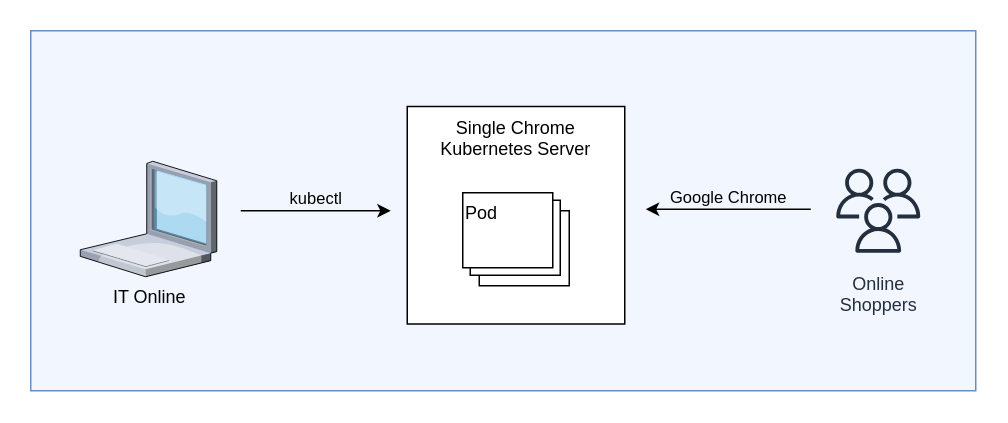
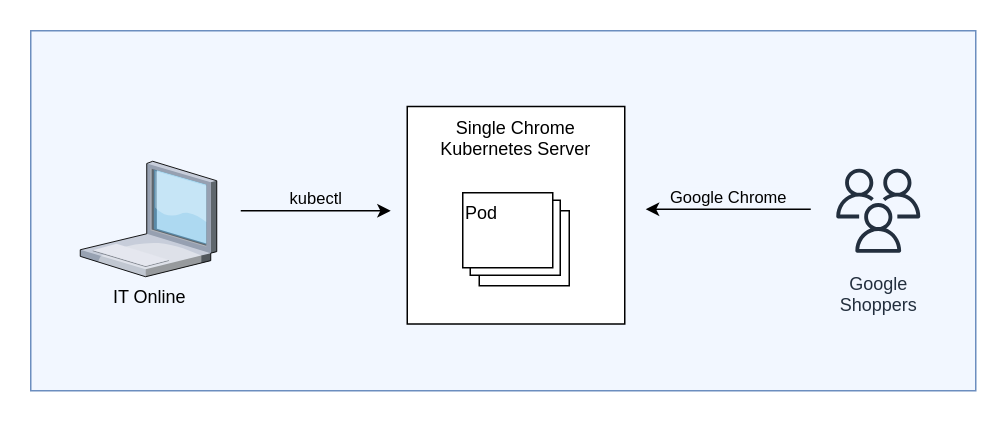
  <mxCell id="0" />
  <mxCell id="1" parent="0" />
  <mxCell id="2" value="" style="rounded=0;whiteSpace=wrap;html=1;fillColor=#F2F7FF;strokeColor=#6c8ebf;gradientColor=none;" parent="1" vertex="1"><mxGeometry x="20" y="20" width="630" height="240" as="geometry" /></mxCell>
  <mxCell id="3" value="Single Chrome Kubernetes Server&lt;br&gt;&lt;br&gt;" style="whiteSpace=wrap;html=1;aspect=fixed;horizontal=1;verticalAlign=top;" vertex="1" parent="1"><mxGeometry x="271" y="70.5" width="145" height="145" as="geometry" /></mxCell>
  <mxCell id="4" value="kubectl&lt;br&gt;" style="edgeStyle=orthogonalEdgeStyle;rounded=0;orthogonalLoop=1;jettySize=auto;html=1;spacingBottom=17;fontColor=#000000;labelBackgroundColor=#F2F7FF;" parent="1" edge="1"><mxGeometry x="0.2" y="-10" relative="1" as="geometry"><mxPoint x="160" y="140" as="sourcePoint" /><mxPoint x="260" y="140" as="targetPoint" /><Array as="points"><mxPoint x="220" y="140" /><mxPoint x="220" y="140" /></Array><mxPoint x="-10" y="-10" as="offset" /></mxGeometry></mxCell>
  <mxCell id="5" value="IT Online" style="verticalLabelPosition=bottom;aspect=fixed;html=1;verticalAlign=top;strokeColor=none;align=center;outlineConnect=0;shape=mxgraph.citrix.laptop_1;" parent="1" vertex="1"><mxGeometry x="53" y="107" width="91" height="77" as="geometry" /></mxCell>
- <mxCell id="6" value="Online&lt;br&gt;Shoppers&lt;br&gt;&lt;br&gt;" style="outlineConnect=0;fontColor=#232F3E;gradientColor=none;strokeColor=#232F3E;fillColor=#F2F7FF;dashed=0;verticalLabelPosition=bottom;verticalAlign=top;align=center;html=1;fontSize=12;fontStyle=0;aspect=fixed;shape=mxgraph.aws4.resourceIcon;resIcon=mxgraph.aws4.users;labelBackgroundColor=none;" parent="1" vertex="1"><mxGeometry x="550" y="105" width="70" height="70" as="geometry" /></mxCell>
+ <mxCell id="6" value="Google&lt;br&gt;Shoppers&lt;br&gt;&lt;br&gt;" style="outlineConnect=0;fontColor=#232F3E;gradientColor=none;strokeColor=#232F3E;fillColor=#F2F7FF;dashed=0;verticalLabelPosition=bottom;verticalAlign=top;align=center;html=1;fontSize=12;fontStyle=0;aspect=fixed;shape=mxgraph.aws4.resourceIcon;resIcon=mxgraph.aws4.users;labelBackgroundColor=none;" parent="1" vertex="1"><mxGeometry x="550" y="105" width="70" height="70" as="geometry" /></mxCell>
  <mxCell id="7" value="Google Chrome&lt;br&gt;" style="endArrow=classic;html=1;spacingBottom=17;labelBackgroundColor=#F2F7FF;" parent="1" edge="1"><mxGeometry width="50" height="50" relative="1" as="geometry"><mxPoint x="540" y="139" as="sourcePoint" /><mxPoint x="430" y="139" as="targetPoint" /></mxGeometry></mxCell>
  <mxCell id="8" value="" style="group" vertex="1" connectable="0" parent="1"><mxGeometry x="308" y="128" width="71" height="62" as="geometry" /></mxCell>
  <mxCell id="9" value="&lt;div style=&quot;text-align: left&quot;&gt;&lt;span&gt;Pod&lt;/span&gt;&lt;/div&gt;" style="rounded=0;whiteSpace=wrap;html=1;align=left;verticalAlign=top;" vertex="1" parent="8"><mxGeometry x="11" y="12" width="60" height="50" as="geometry" /></mxCell>
  <mxCell id="10" value="&lt;div style=&quot;text-align: left&quot;&gt;&lt;span&gt;Pod&lt;/span&gt;&lt;/div&gt;" style="rounded=0;whiteSpace=wrap;html=1;align=left;verticalAlign=top;" vertex="1" parent="8"><mxGeometry x="5" y="5" width="60" height="50" as="geometry" /></mxCell>
  <mxCell id="11" value="&lt;div style=&quot;text-align: left&quot;&gt;&lt;span&gt;Pod&lt;/span&gt;&lt;/div&gt;" style="rounded=0;whiteSpace=wrap;html=1;align=left;verticalAlign=top;" vertex="1" parent="8"><mxGeometry width="60" height="50" as="geometry" /></mxCell>
